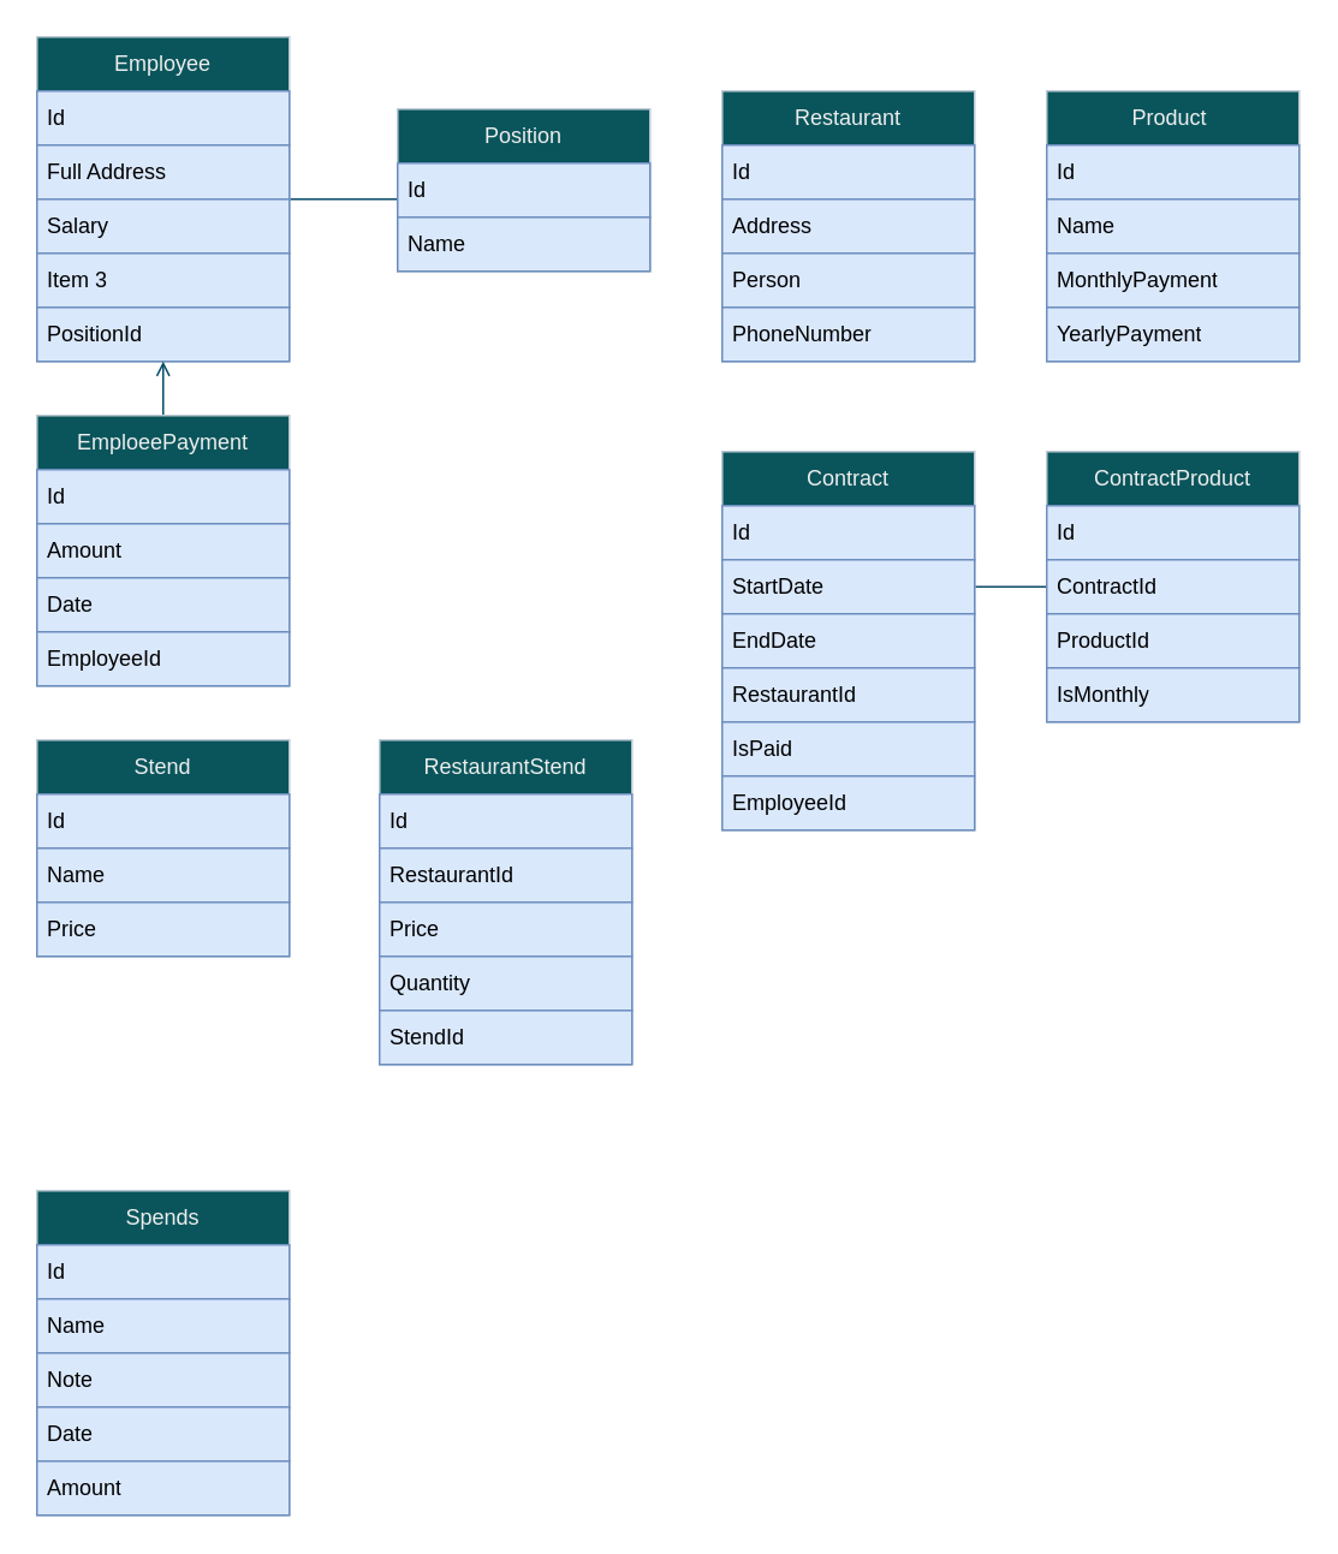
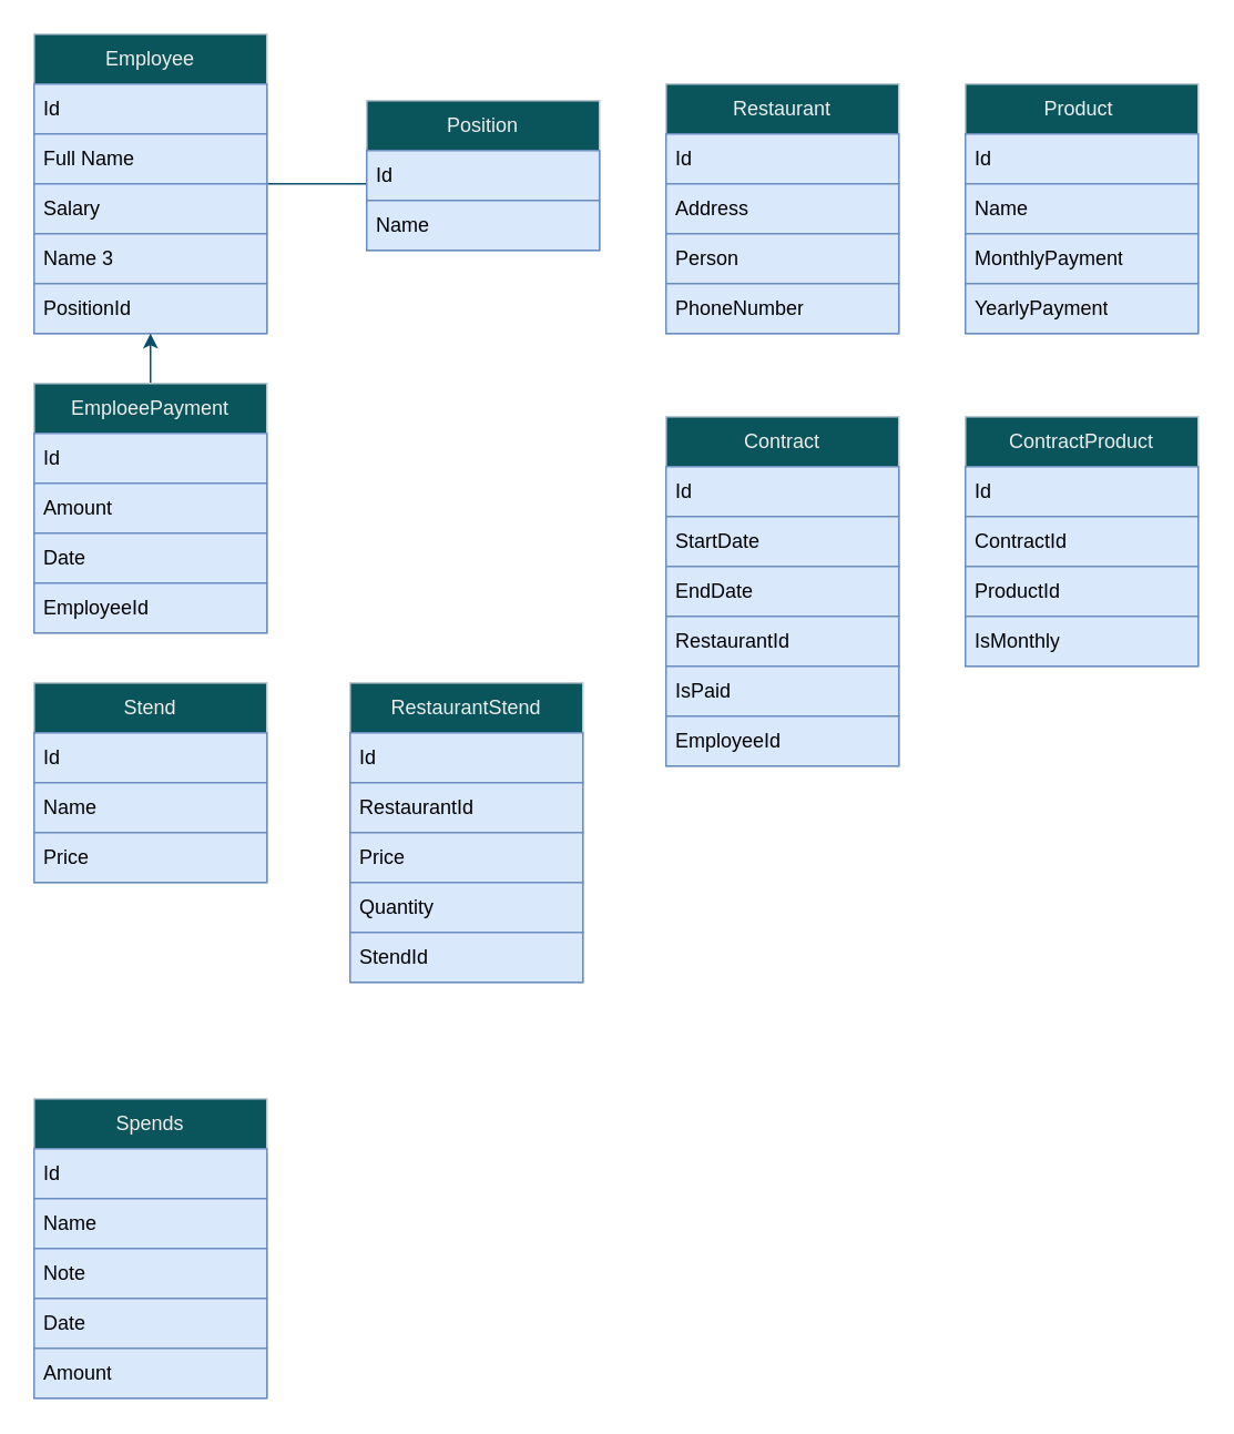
  <mxCell id="0" />
  <mxCell id="1" parent="0" />
  <mxCell id="2" value="" style="edgeStyle=orthogonalEdgeStyle;rounded=0;orthogonalLoop=1;jettySize=auto;html=1;strokeColor=#0B4D6A;" parent="1" source="3" target="11" edge="1"><mxGeometry relative="1" as="geometry"><Array as="points"><mxPoint x="210" y="110" /><mxPoint x="210" y="110" /></Array></mxGeometry></mxCell>
  <mxCell id="3" value="Employee" style="swimlane;fontStyle=0;childLayout=stackLayout;horizontal=1;startSize=30;horizontalStack=0;resizeParent=1;resizeParentMax=0;resizeLast=0;collapsible=1;marginBottom=0;whiteSpace=wrap;html=1;strokeColor=#BAC8D3;fontColor=#EEEEEE;fillColor=#09555B;" parent="1" vertex="1"><mxGeometry x="20" y="20" width="140" height="180" as="geometry" /></mxCell>
  <mxCell id="4" value="Id" style="text;strokeColor=#6c8ebf;fillColor=#dae8fc;align=left;verticalAlign=middle;spacingLeft=4;spacingRight=4;overflow=hidden;points=[[0,0.5],[1,0.5]];portConstraint=eastwest;rotatable=0;whiteSpace=wrap;html=1;" parent="3" vertex="1"><mxGeometry y="30" width="140" height="30" as="geometry" /></mxCell>
- <mxCell id="5" value="Full Address" style="text;strokeColor=#6c8ebf;fillColor=#dae8fc;align=left;verticalAlign=middle;spacingLeft=4;spacingRight=4;overflow=hidden;points=[[0,0.5],[1,0.5]];portConstraint=eastwest;rotatable=0;whiteSpace=wrap;html=1;" parent="3" vertex="1"><mxGeometry y="60" width="140" height="30" as="geometry" /></mxCell>
+ <mxCell id="5" value="Full Name" style="text;strokeColor=#6c8ebf;fillColor=#dae8fc;align=left;verticalAlign=middle;spacingLeft=4;spacingRight=4;overflow=hidden;points=[[0,0.5],[1,0.5]];portConstraint=eastwest;rotatable=0;whiteSpace=wrap;html=1;" parent="3" vertex="1"><mxGeometry y="60" width="140" height="30" as="geometry" /></mxCell>
  <mxCell id="6" value="Salary" style="text;strokeColor=#6c8ebf;fillColor=#dae8fc;align=left;verticalAlign=middle;spacingLeft=4;spacingRight=4;overflow=hidden;points=[[0,0.5],[1,0.5]];portConstraint=eastwest;rotatable=0;whiteSpace=wrap;html=1;" parent="3" vertex="1"><mxGeometry y="90" width="140" height="30" as="geometry" /></mxCell>
- <mxCell id="7" value="Item 3" style="text;strokeColor=#6c8ebf;fillColor=#dae8fc;align=left;verticalAlign=middle;spacingLeft=4;spacingRight=4;overflow=hidden;points=[[0,0.5],[1,0.5]];portConstraint=eastwest;rotatable=0;whiteSpace=wrap;html=1;" parent="3" vertex="1"><mxGeometry y="120" width="140" height="30" as="geometry" /></mxCell>
+ <mxCell id="7" value="Name 3" style="text;strokeColor=#6c8ebf;fillColor=#dae8fc;align=left;verticalAlign=middle;spacingLeft=4;spacingRight=4;overflow=hidden;points=[[0,0.5],[1,0.5]];portConstraint=eastwest;rotatable=0;whiteSpace=wrap;html=1;" parent="3" vertex="1"><mxGeometry y="120" width="140" height="30" as="geometry" /></mxCell>
  <mxCell id="8" value="PositionId" style="text;strokeColor=#6c8ebf;fillColor=#dae8fc;align=left;verticalAlign=middle;spacingLeft=4;spacingRight=4;overflow=hidden;points=[[0,0.5],[1,0.5]];portConstraint=eastwest;rotatable=0;whiteSpace=wrap;html=1;" parent="3" vertex="1"><mxGeometry y="150" width="140" height="30" as="geometry" /></mxCell>
  <mxCell id="9" value="Position" style="swimlane;fontStyle=0;childLayout=stackLayout;horizontal=1;startSize=30;horizontalStack=0;resizeParent=1;resizeParentMax=0;resizeLast=0;collapsible=1;marginBottom=0;whiteSpace=wrap;html=1;strokeColor=#BAC8D3;fontColor=#EEEEEE;fillColor=#09555B;" parent="1" vertex="1"><mxGeometry x="220" y="60" width="140" height="90" as="geometry" /></mxCell>
  <mxCell id="10" value="Id" style="text;strokeColor=#6c8ebf;fillColor=#dae8fc;align=left;verticalAlign=middle;spacingLeft=4;spacingRight=4;overflow=hidden;points=[[0,0.5],[1,0.5]];portConstraint=eastwest;rotatable=0;whiteSpace=wrap;html=1;" parent="9" vertex="1"><mxGeometry y="30" width="140" height="30" as="geometry" /></mxCell>
  <mxCell id="11" value="Name" style="text;strokeColor=#6c8ebf;fillColor=#dae8fc;align=left;verticalAlign=middle;spacingLeft=4;spacingRight=4;overflow=hidden;points=[[0,0.5],[1,0.5]];portConstraint=eastwest;rotatable=0;whiteSpace=wrap;html=1;" parent="9" vertex="1"><mxGeometry y="60" width="140" height="30" as="geometry" /></mxCell>
- <mxCell id="12" value="" style="edgeStyle=orthogonalEdgeStyle;rounded=0;orthogonalLoop=1;jettySize=auto;html=1;strokeColor=#0B4D6A;endArrow=open;" parent="1" source="13" target="8" edge="1"><mxGeometry relative="1" as="geometry"><Array as="points"><mxPoint x="90" y="200" /><mxPoint x="90" y="200" /></Array></mxGeometry></mxCell>
+ <mxCell id="12" value="" style="edgeStyle=orthogonalEdgeStyle;rounded=0;orthogonalLoop=1;jettySize=auto;html=1;strokeColor=#0B4D6A;" parent="1" source="13" target="8" edge="1"><mxGeometry relative="1" as="geometry"><Array as="points"><mxPoint x="90" y="200" /><mxPoint x="90" y="200" /></Array></mxGeometry></mxCell>
  <mxCell id="13" value="EmploeePayment" style="swimlane;fontStyle=0;childLayout=stackLayout;horizontal=1;startSize=30;horizontalStack=0;resizeParent=1;resizeParentMax=0;resizeLast=0;collapsible=1;marginBottom=0;whiteSpace=wrap;html=1;strokeColor=#BAC8D3;fontColor=#EEEEEE;fillColor=#09555B;" parent="1" vertex="1"><mxGeometry x="20" y="230" width="140" height="150" as="geometry" /></mxCell>
  <mxCell id="14" value="Id" style="text;strokeColor=#6c8ebf;fillColor=#dae8fc;align=left;verticalAlign=middle;spacingLeft=4;spacingRight=4;overflow=hidden;points=[[0,0.5],[1,0.5]];portConstraint=eastwest;rotatable=0;whiteSpace=wrap;html=1;" parent="13" vertex="1"><mxGeometry y="30" width="140" height="30" as="geometry" /></mxCell>
  <mxCell id="15" value="Amount&lt;span style=&quot;white-space: pre;&quot;&gt; &lt;/span&gt;" style="text;strokeColor=#6c8ebf;fillColor=#dae8fc;align=left;verticalAlign=middle;spacingLeft=4;spacingRight=4;overflow=hidden;points=[[0,0.5],[1,0.5]];portConstraint=eastwest;rotatable=0;whiteSpace=wrap;html=1;" parent="13" vertex="1"><mxGeometry y="60" width="140" height="30" as="geometry" /></mxCell>
  <mxCell id="16" value="Date" style="text;strokeColor=#6c8ebf;fillColor=#dae8fc;align=left;verticalAlign=middle;spacingLeft=4;spacingRight=4;overflow=hidden;points=[[0,0.5],[1,0.5]];portConstraint=eastwest;rotatable=0;whiteSpace=wrap;html=1;" parent="13" vertex="1"><mxGeometry y="90" width="140" height="30" as="geometry" /></mxCell>
  <mxCell id="17" value="EmployeeId" style="text;strokeColor=#6c8ebf;fillColor=#dae8fc;align=left;verticalAlign=middle;spacingLeft=4;spacingRight=4;overflow=hidden;points=[[0,0.5],[1,0.5]];portConstraint=eastwest;rotatable=0;whiteSpace=wrap;html=1;" parent="13" vertex="1"><mxGeometry y="120" width="140" height="30" as="geometry" /></mxCell>
  <mxCell id="18" value="Restaurant" style="swimlane;fontStyle=0;childLayout=stackLayout;horizontal=1;startSize=30;horizontalStack=0;resizeParent=1;resizeParentMax=0;resizeLast=0;collapsible=1;marginBottom=0;whiteSpace=wrap;html=1;strokeColor=#BAC8D3;fontColor=#EEEEEE;fillColor=#09555B;" parent="1" vertex="1"><mxGeometry x="400" y="50" width="140" height="150" as="geometry" /></mxCell>
  <mxCell id="19" value="Id" style="text;strokeColor=#6c8ebf;fillColor=#dae8fc;align=left;verticalAlign=middle;spacingLeft=4;spacingRight=4;overflow=hidden;points=[[0,0.5],[1,0.5]];portConstraint=eastwest;rotatable=0;whiteSpace=wrap;html=1;" parent="18" vertex="1"><mxGeometry y="30" width="140" height="30" as="geometry" /></mxCell>
  <mxCell id="20" value="Address" style="text;strokeColor=#6c8ebf;fillColor=#dae8fc;align=left;verticalAlign=middle;spacingLeft=4;spacingRight=4;overflow=hidden;points=[[0,0.5],[1,0.5]];portConstraint=eastwest;rotatable=0;whiteSpace=wrap;html=1;" parent="18" vertex="1"><mxGeometry y="60" width="140" height="30" as="geometry" /></mxCell>
  <mxCell id="21" value="Person" style="text;strokeColor=#6c8ebf;fillColor=#dae8fc;align=left;verticalAlign=middle;spacingLeft=4;spacingRight=4;overflow=hidden;points=[[0,0.5],[1,0.5]];portConstraint=eastwest;rotatable=0;whiteSpace=wrap;html=1;" parent="18" vertex="1"><mxGeometry y="90" width="140" height="30" as="geometry" /></mxCell>
  <mxCell id="22" value="PhoneNumber" style="text;strokeColor=#6c8ebf;fillColor=#dae8fc;align=left;verticalAlign=middle;spacingLeft=4;spacingRight=4;overflow=hidden;points=[[0,0.5],[1,0.5]];portConstraint=eastwest;rotatable=0;whiteSpace=wrap;html=1;" parent="18" vertex="1"><mxGeometry y="120" width="140" height="30" as="geometry" /></mxCell>
  <mxCell id="23" value="Product&lt;span style=&quot;white-space: pre;&quot;&gt; &lt;/span&gt;" style="swimlane;fontStyle=0;childLayout=stackLayout;horizontal=1;startSize=30;horizontalStack=0;resizeParent=1;resizeParentMax=0;resizeLast=0;collapsible=1;marginBottom=0;whiteSpace=wrap;html=1;strokeColor=#BAC8D3;fontColor=#EEEEEE;fillColor=#09555B;" parent="1" vertex="1"><mxGeometry x="580" y="50" width="140" height="150" as="geometry" /></mxCell>
  <mxCell id="24" value="Id" style="text;strokeColor=#6c8ebf;fillColor=#dae8fc;align=left;verticalAlign=middle;spacingLeft=4;spacingRight=4;overflow=hidden;points=[[0,0.5],[1,0.5]];portConstraint=eastwest;rotatable=0;whiteSpace=wrap;html=1;" parent="23" vertex="1"><mxGeometry y="30" width="140" height="30" as="geometry" /></mxCell>
  <mxCell id="25" value="Name" style="text;strokeColor=#6c8ebf;fillColor=#dae8fc;align=left;verticalAlign=middle;spacingLeft=4;spacingRight=4;overflow=hidden;points=[[0,0.5],[1,0.5]];portConstraint=eastwest;rotatable=0;whiteSpace=wrap;html=1;" parent="23" vertex="1"><mxGeometry y="60" width="140" height="30" as="geometry" /></mxCell>
  <mxCell id="26" value="MonthlyPayment" style="text;strokeColor=#6c8ebf;fillColor=#dae8fc;align=left;verticalAlign=middle;spacingLeft=4;spacingRight=4;overflow=hidden;points=[[0,0.5],[1,0.5]];portConstraint=eastwest;rotatable=0;whiteSpace=wrap;html=1;" parent="23" vertex="1"><mxGeometry y="90" width="140" height="30" as="geometry" /></mxCell>
  <mxCell id="27" value="YearlyPayment" style="text;strokeColor=#6c8ebf;fillColor=#dae8fc;align=left;verticalAlign=middle;spacingLeft=4;spacingRight=4;overflow=hidden;points=[[0,0.5],[1,0.5]];portConstraint=eastwest;rotatable=0;whiteSpace=wrap;html=1;" parent="23" vertex="1"><mxGeometry y="120" width="140" height="30" as="geometry" /></mxCell>
- <mxCell id="28" value="" style="edgeStyle=orthogonalEdgeStyle;rounded=0;orthogonalLoop=1;jettySize=auto;html=1;strokeColor=#0B4D6A;" parent="1" source="29" target="39" edge="1"><mxGeometry relative="1" as="geometry"><Array as="points"><mxPoint x="650" y="325" /></Array></mxGeometry></mxCell>
  <mxCell id="29" value="Contract" style="swimlane;fontStyle=0;childLayout=stackLayout;horizontal=1;startSize=30;horizontalStack=0;resizeParent=1;resizeParentMax=0;resizeLast=0;collapsible=1;marginBottom=0;whiteSpace=wrap;html=1;strokeColor=#BAC8D3;fontColor=#EEEEEE;fillColor=#09555B;" parent="1" vertex="1"><mxGeometry x="400" y="250" width="140" height="210" as="geometry" /></mxCell>
  <mxCell id="30" value="Id" style="text;strokeColor=#6c8ebf;fillColor=#dae8fc;align=left;verticalAlign=middle;spacingLeft=4;spacingRight=4;overflow=hidden;points=[[0,0.5],[1,0.5]];portConstraint=eastwest;rotatable=0;whiteSpace=wrap;html=1;" parent="29" vertex="1"><mxGeometry y="30" width="140" height="30" as="geometry" /></mxCell>
  <mxCell id="31" value="StartDate" style="text;strokeColor=#6c8ebf;fillColor=#dae8fc;align=left;verticalAlign=middle;spacingLeft=4;spacingRight=4;overflow=hidden;points=[[0,0.5],[1,0.5]];portConstraint=eastwest;rotatable=0;whiteSpace=wrap;html=1;" parent="29" vertex="1"><mxGeometry y="60" width="140" height="30" as="geometry" /></mxCell>
  <mxCell id="32" value="EndDate" style="text;strokeColor=#6c8ebf;fillColor=#dae8fc;align=left;verticalAlign=middle;spacingLeft=4;spacingRight=4;overflow=hidden;points=[[0,0.5],[1,0.5]];portConstraint=eastwest;rotatable=0;whiteSpace=wrap;html=1;" parent="29" vertex="1"><mxGeometry y="90" width="140" height="30" as="geometry" /></mxCell>
  <mxCell id="33" value="RestaurantId" style="text;strokeColor=#6c8ebf;fillColor=#dae8fc;align=left;verticalAlign=middle;spacingLeft=4;spacingRight=4;overflow=hidden;points=[[0,0.5],[1,0.5]];portConstraint=eastwest;rotatable=0;whiteSpace=wrap;html=1;" parent="29" vertex="1"><mxGeometry y="120" width="140" height="30" as="geometry" /></mxCell>
  <mxCell id="34" value="IsPaid" style="text;strokeColor=#6c8ebf;fillColor=#dae8fc;align=left;verticalAlign=middle;spacingLeft=4;spacingRight=4;overflow=hidden;points=[[0,0.5],[1,0.5]];portConstraint=eastwest;rotatable=0;whiteSpace=wrap;html=1;" parent="29" vertex="1"><mxGeometry y="150" width="140" height="30" as="geometry" /></mxCell>
  <mxCell id="35" value="EmployeeId" style="text;strokeColor=#6c8ebf;fillColor=#dae8fc;align=left;verticalAlign=middle;spacingLeft=4;spacingRight=4;overflow=hidden;points=[[0,0.5],[1,0.5]];portConstraint=eastwest;rotatable=0;whiteSpace=wrap;html=1;" parent="29" vertex="1"><mxGeometry y="180" width="140" height="30" as="geometry" /></mxCell>
  <mxCell id="36" value="ContractProduct" style="swimlane;fontStyle=0;childLayout=stackLayout;horizontal=1;startSize=30;horizontalStack=0;resizeParent=1;resizeParentMax=0;resizeLast=0;collapsible=1;marginBottom=0;whiteSpace=wrap;html=1;strokeColor=#BAC8D3;fontColor=#EEEEEE;fillColor=#09555B;" parent="1" vertex="1"><mxGeometry x="580" y="250" width="140" height="150" as="geometry" /></mxCell>
  <mxCell id="37" value="Id" style="text;strokeColor=#6c8ebf;fillColor=#dae8fc;align=left;verticalAlign=middle;spacingLeft=4;spacingRight=4;overflow=hidden;points=[[0,0.5],[1,0.5]];portConstraint=eastwest;rotatable=0;whiteSpace=wrap;html=1;" parent="36" vertex="1"><mxGeometry y="30" width="140" height="30" as="geometry" /></mxCell>
  <mxCell id="38" value="ContractId" style="text;strokeColor=#6c8ebf;fillColor=#dae8fc;align=left;verticalAlign=middle;spacingLeft=4;spacingRight=4;overflow=hidden;points=[[0,0.5],[1,0.5]];portConstraint=eastwest;rotatable=0;whiteSpace=wrap;html=1;" parent="36" vertex="1"><mxGeometry y="60" width="140" height="30" as="geometry" /></mxCell>
  <mxCell id="39" value="ProductId" style="text;strokeColor=#6c8ebf;fillColor=#dae8fc;align=left;verticalAlign=middle;spacingLeft=4;spacingRight=4;overflow=hidden;points=[[0,0.5],[1,0.5]];portConstraint=eastwest;rotatable=0;whiteSpace=wrap;html=1;" parent="36" vertex="1"><mxGeometry y="90" width="140" height="30" as="geometry" /></mxCell>
  <mxCell id="40" value="IsMonthly" style="text;strokeColor=#6c8ebf;fillColor=#dae8fc;align=left;verticalAlign=middle;spacingLeft=4;spacingRight=4;overflow=hidden;points=[[0,0.5],[1,0.5]];portConstraint=eastwest;rotatable=0;whiteSpace=wrap;html=1;" parent="36" vertex="1"><mxGeometry y="120" width="140" height="30" as="geometry" /></mxCell>
  <mxCell id="41" value="Stend" style="swimlane;fontStyle=0;childLayout=stackLayout;horizontal=1;startSize=30;horizontalStack=0;resizeParent=1;resizeParentMax=0;resizeLast=0;collapsible=1;marginBottom=0;whiteSpace=wrap;html=1;strokeColor=#BAC8D3;fontColor=#EEEEEE;fillColor=#09555B;" parent="1" vertex="1"><mxGeometry x="20" y="410" width="140" height="120" as="geometry" /></mxCell>
  <mxCell id="42" value="Id" style="text;strokeColor=#6c8ebf;fillColor=#dae8fc;align=left;verticalAlign=middle;spacingLeft=4;spacingRight=4;overflow=hidden;points=[[0,0.5],[1,0.5]];portConstraint=eastwest;rotatable=0;whiteSpace=wrap;html=1;" parent="41" vertex="1"><mxGeometry y="30" width="140" height="30" as="geometry" /></mxCell>
  <mxCell id="43" value="Name" style="text;strokeColor=#6c8ebf;fillColor=#dae8fc;align=left;verticalAlign=middle;spacingLeft=4;spacingRight=4;overflow=hidden;points=[[0,0.5],[1,0.5]];portConstraint=eastwest;rotatable=0;whiteSpace=wrap;html=1;" parent="41" vertex="1"><mxGeometry y="60" width="140" height="30" as="geometry" /></mxCell>
  <mxCell id="44" value="Price" style="text;strokeColor=#6c8ebf;fillColor=#dae8fc;align=left;verticalAlign=middle;spacingLeft=4;spacingRight=4;overflow=hidden;points=[[0,0.5],[1,0.5]];portConstraint=eastwest;rotatable=0;whiteSpace=wrap;html=1;" parent="41" vertex="1"><mxGeometry y="90" width="140" height="30" as="geometry" /></mxCell>
  <mxCell id="45" value="RestaurantStend" style="swimlane;fontStyle=0;childLayout=stackLayout;horizontal=1;startSize=30;horizontalStack=0;resizeParent=1;resizeParentMax=0;resizeLast=0;collapsible=1;marginBottom=0;whiteSpace=wrap;html=1;strokeColor=#BAC8D3;fontColor=#EEEEEE;fillColor=#09555B;" parent="1" vertex="1"><mxGeometry x="210" y="410" width="140" height="180" as="geometry" /></mxCell>
  <mxCell id="46" value="Id" style="text;strokeColor=#6c8ebf;fillColor=#dae8fc;align=left;verticalAlign=middle;spacingLeft=4;spacingRight=4;overflow=hidden;points=[[0,0.5],[1,0.5]];portConstraint=eastwest;rotatable=0;whiteSpace=wrap;html=1;" parent="45" vertex="1"><mxGeometry y="30" width="140" height="30" as="geometry" /></mxCell>
  <mxCell id="47" value="RestaurantId" style="text;strokeColor=#6c8ebf;fillColor=#dae8fc;align=left;verticalAlign=middle;spacingLeft=4;spacingRight=4;overflow=hidden;points=[[0,0.5],[1,0.5]];portConstraint=eastwest;rotatable=0;whiteSpace=wrap;html=1;" parent="45" vertex="1"><mxGeometry y="60" width="140" height="30" as="geometry" /></mxCell>
  <mxCell id="48" value="Price" style="text;strokeColor=#6c8ebf;fillColor=#dae8fc;align=left;verticalAlign=middle;spacingLeft=4;spacingRight=4;overflow=hidden;points=[[0,0.5],[1,0.5]];portConstraint=eastwest;rotatable=0;whiteSpace=wrap;html=1;" parent="45" vertex="1"><mxGeometry y="90" width="140" height="30" as="geometry" /></mxCell>
  <mxCell id="49" value="Quantity" style="text;strokeColor=#6c8ebf;fillColor=#dae8fc;align=left;verticalAlign=middle;spacingLeft=4;spacingRight=4;overflow=hidden;points=[[0,0.5],[1,0.5]];portConstraint=eastwest;rotatable=0;whiteSpace=wrap;html=1;" parent="45" vertex="1"><mxGeometry y="120" width="140" height="30" as="geometry" /></mxCell>
  <mxCell id="50" value="StendId" style="text;strokeColor=#6c8ebf;fillColor=#dae8fc;align=left;verticalAlign=middle;spacingLeft=4;spacingRight=4;overflow=hidden;points=[[0,0.5],[1,0.5]];portConstraint=eastwest;rotatable=0;whiteSpace=wrap;html=1;" vertex="1" parent="45"><mxGeometry y="150" width="140" height="30" as="geometry" /></mxCell>
  <mxCell id="51" value="Spends" style="swimlane;fontStyle=0;childLayout=stackLayout;horizontal=1;startSize=30;horizontalStack=0;resizeParent=1;resizeParentMax=0;resizeLast=0;collapsible=1;marginBottom=0;whiteSpace=wrap;html=1;strokeColor=#BAC8D3;fontColor=#EEEEEE;fillColor=#09555B;" vertex="1" parent="1"><mxGeometry x="20" y="660" width="140" height="180" as="geometry" /></mxCell>
  <mxCell id="52" value="Id" style="text;strokeColor=#6c8ebf;fillColor=#dae8fc;align=left;verticalAlign=middle;spacingLeft=4;spacingRight=4;overflow=hidden;points=[[0,0.5],[1,0.5]];portConstraint=eastwest;rotatable=0;whiteSpace=wrap;html=1;" vertex="1" parent="51"><mxGeometry y="30" width="140" height="30" as="geometry" /></mxCell>
  <mxCell id="53" value="Name" style="text;strokeColor=#6c8ebf;fillColor=#dae8fc;align=left;verticalAlign=middle;spacingLeft=4;spacingRight=4;overflow=hidden;points=[[0,0.5],[1,0.5]];portConstraint=eastwest;rotatable=0;whiteSpace=wrap;html=1;" vertex="1" parent="51"><mxGeometry y="60" width="140" height="30" as="geometry" /></mxCell>
  <mxCell id="54" value="Note" style="text;strokeColor=#6c8ebf;fillColor=#dae8fc;align=left;verticalAlign=middle;spacingLeft=4;spacingRight=4;overflow=hidden;points=[[0,0.5],[1,0.5]];portConstraint=eastwest;rotatable=0;whiteSpace=wrap;html=1;" vertex="1" parent="51"><mxGeometry y="90" width="140" height="30" as="geometry" /></mxCell>
  <mxCell id="55" value="Date" style="text;strokeColor=#6c8ebf;fillColor=#dae8fc;align=left;verticalAlign=middle;spacingLeft=4;spacingRight=4;overflow=hidden;points=[[0,0.5],[1,0.5]];portConstraint=eastwest;rotatable=0;whiteSpace=wrap;html=1;" vertex="1" parent="51"><mxGeometry y="120" width="140" height="30" as="geometry" /></mxCell>
  <mxCell id="56" value="Amount" style="text;strokeColor=#6c8ebf;fillColor=#dae8fc;align=left;verticalAlign=middle;spacingLeft=4;spacingRight=4;overflow=hidden;points=[[0,0.5],[1,0.5]];portConstraint=eastwest;rotatable=0;whiteSpace=wrap;html=1;" vertex="1" parent="51"><mxGeometry y="150" width="140" height="30" as="geometry" /></mxCell>
